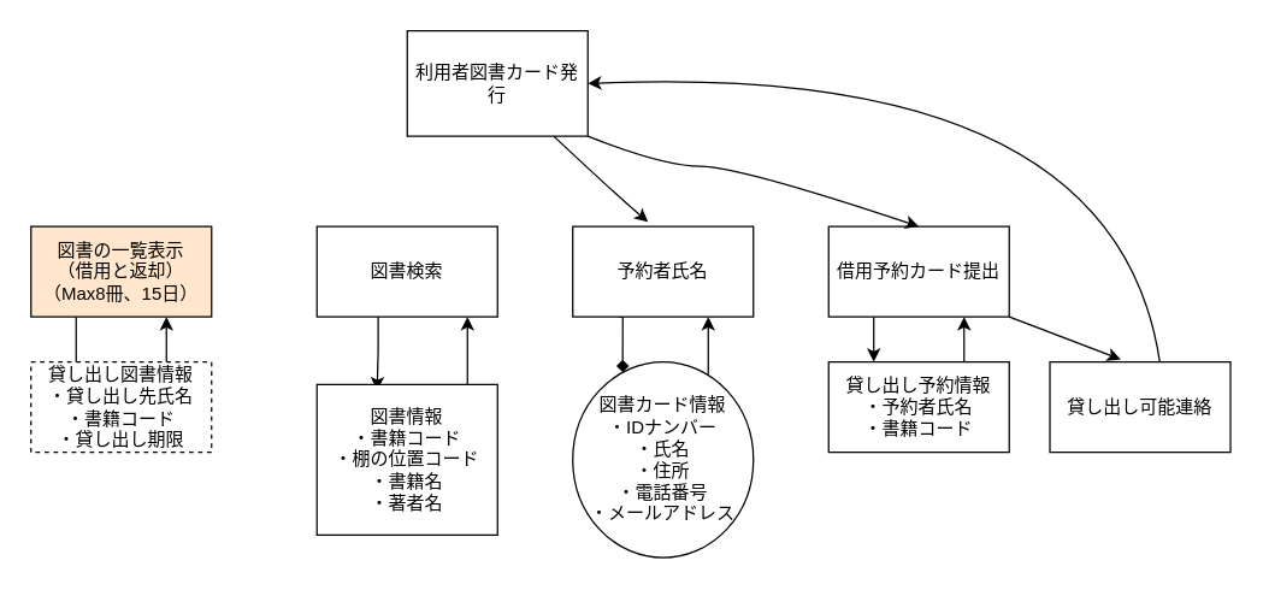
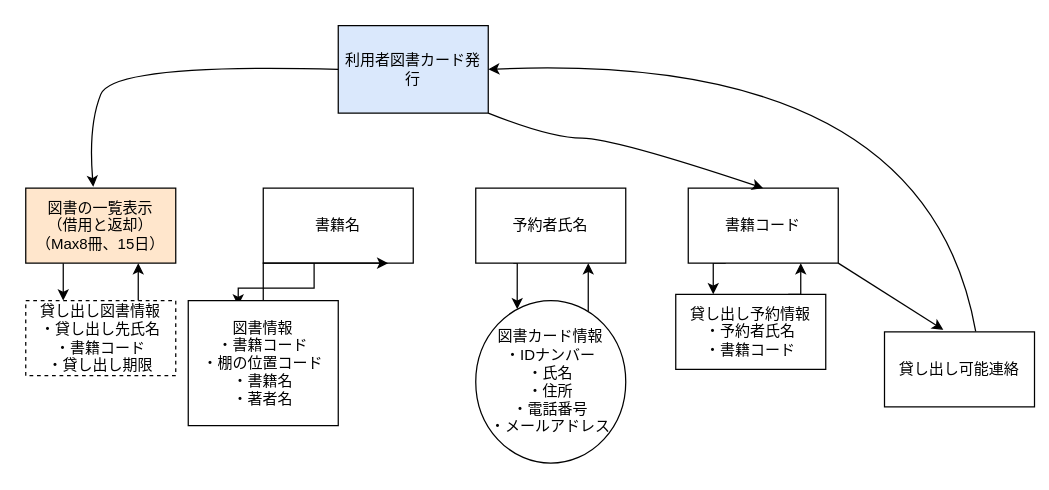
  <mxCell id="0" />
  <mxCell id="1" parent="0" />
- <mxCell id="2" value="利用者図書カード発行" style="rounded=0;whiteSpace=wrap;html=1;" vertex="1" parent="1"><mxGeometry x="270" y="20" width="120" height="70" as="geometry" /></mxCell>
- <mxCell id="3" value="" style="edgeStyle=orthogonalEdgeStyle;rounded=0;orthogonalLoop=1;jettySize=auto;html=1;endArrow=none;" edge="1" parent="1" source="4" target="6"><mxGeometry relative="1" as="geometry"><Array as="points"><mxPoint x="50" y="220" /><mxPoint x="50" y="220" /></Array></mxGeometry></mxCell>
+ <mxCell id="2" value="利用者図書カード発行" style="rounded=0;whiteSpace=wrap;html=1;fillColor=#dae8fc;" vertex="1" parent="1"><mxGeometry x="270" y="20" width="120" height="70" as="geometry" /></mxCell>
+ <mxCell id="3" value="" style="edgeStyle=orthogonalEdgeStyle;rounded=0;orthogonalLoop=1;jettySize=auto;html=1;" edge="1" parent="1" source="4" target="6"><mxGeometry relative="1" as="geometry"><Array as="points"><mxPoint x="50" y="220" /><mxPoint x="50" y="220" /></Array></mxGeometry></mxCell>
  <mxCell id="4" value="図書の一覧表示&lt;div&gt;（借用と返却）&lt;/div&gt;&lt;div&gt;（Max8冊、15日）&lt;/div&gt;" style="whiteSpace=wrap;html=1;fillColor=#ffe6cc;" vertex="1" parent="1"><mxGeometry x="20" y="150" width="120" height="60" as="geometry" /></mxCell>
  <mxCell id="5" style="edgeStyle=orthogonalEdgeStyle;rounded=0;orthogonalLoop=1;jettySize=auto;html=1;" edge="1" parent="1" source="6"><mxGeometry relative="1" as="geometry"><mxPoint x="110" y="210" as="targetPoint" /><Array as="points"><mxPoint x="110" y="210" /></Array></mxGeometry></mxCell>
  <mxCell id="6" value="貸し出し図書情報&lt;div&gt;・貸し出し先氏名&lt;/div&gt;&lt;div&gt;・書籍コード&lt;/div&gt;&lt;div&gt;・貸し出し期限&lt;/div&gt;" style="whiteSpace=wrap;html=1;dashed=1;" vertex="1" parent="1"><mxGeometry x="20" y="240" width="120" height="60" as="geometry" /></mxCell>
  <mxCell id="7" style="edgeStyle=orthogonalEdgeStyle;rounded=0;orthogonalLoop=1;jettySize=auto;html=1;entryX=0.333;entryY=0.04;entryDx=0;entryDy=0;entryPerimeter=0;exitX=0.339;exitY=0.939;exitDx=0;exitDy=0;exitPerimeter=0;" edge="1" parent="1" source="8" target="10"><mxGeometry relative="1" as="geometry"><mxPoint x="240" y="250" as="targetPoint" /><Array as="points" /></mxGeometry></mxCell>
- <mxCell id="8" value="図書検索" style="whiteSpace=wrap;html=1;" vertex="1" parent="1"><mxGeometry x="210" y="150" width="120" height="60" as="geometry" /></mxCell>
+ <mxCell id="8" value="書籍名" style="whiteSpace=wrap;html=1;" vertex="1" parent="1"><mxGeometry x="210" y="150" width="120" height="60" as="geometry" /></mxCell>
  <mxCell id="9" style="edgeStyle=orthogonalEdgeStyle;rounded=0;orthogonalLoop=1;jettySize=auto;html=1;" edge="1" parent="1" source="10"><mxGeometry relative="1" as="geometry"><mxPoint x="310" y="210" as="targetPoint" /><Array as="points"><mxPoint x="310" y="210" /></Array></mxGeometry></mxCell>
- <mxCell id="10" value="図書情報&lt;div&gt;・書籍コード&lt;/div&gt;&lt;div&gt;・棚の位置コード&lt;/div&gt;&lt;div&gt;・書籍名&lt;/div&gt;&lt;div&gt;・著者名&lt;/div&gt;" style="whiteSpace=wrap;html=1;" vertex="1" parent="1"><mxGeometry x="210" y="255" width="120" height="100" as="geometry" /></mxCell>
- <mxCell id="12" style="edgeStyle=orthogonalEdgeStyle;rounded=0;orthogonalLoop=1;jettySize=auto;html=1;entryX=0.25;entryY=0;entryDx=0;entryDy=0;exitX=0.25;exitY=1;exitDx=0;exitDy=0;endArrow=diamond;" edge="1" parent="1" source="13" target="15"><mxGeometry relative="1" as="geometry"><Array as="points" /></mxGeometry></mxCell>
+ <mxCell id="10" value="図書情報&lt;div&gt;・書籍コード&lt;/div&gt;&lt;div&gt;・棚の位置コード&lt;/div&gt;&lt;div&gt;・書籍名&lt;/div&gt;&lt;div&gt;・著者名&lt;/div&gt;" style="whiteSpace=wrap;html=1;" vertex="1" parent="1"><mxGeometry x="150" y="240" width="120" height="100" as="geometry" /></mxCell>
+ <mxCell id="11" value="" style="curved=1;endArrow=classic;html=1;rounded=0;entryX=0.45;entryY=-0.017;entryDx=0;entryDy=0;entryPerimeter=0;exitX=0;exitY=0.5;exitDx=0;exitDy=0;" edge="1" parent="1" source="2" target="4"><mxGeometry width="50" height="50" relative="1" as="geometry"><mxPoint x="110" y="280" as="sourcePoint" /><mxPoint x="160" y="230" as="targetPoint" /><Array as="points"><mxPoint x="90" y="50" /><mxPoint x="70" y="100" /></Array></mxGeometry></mxCell>
+ <mxCell id="12" style="edgeStyle=orthogonalEdgeStyle;rounded=0;orthogonalLoop=1;jettySize=auto;html=1;entryX=0.25;entryY=0;entryDx=0;entryDy=0;exitX=0.25;exitY=1;exitDx=0;exitDy=0;" edge="1" parent="1" source="13" target="15"><mxGeometry relative="1" as="geometry"><Array as="points" /></mxGeometry></mxCell>
  <mxCell id="13" value="予約者氏名" style="whiteSpace=wrap;html=1;" vertex="1" parent="1"><mxGeometry x="380" y="150" width="120" height="60" as="geometry" /></mxCell>
  <mxCell id="14" style="edgeStyle=orthogonalEdgeStyle;rounded=0;orthogonalLoop=1;jettySize=auto;html=1;" edge="1" parent="1" source="15"><mxGeometry relative="1" as="geometry"><mxPoint x="470" y="210" as="targetPoint" /><Array as="points"><mxPoint x="470" y="210" /></Array></mxGeometry></mxCell>
  <mxCell id="15" value="図書カード情報&lt;div&gt;・IDナンバー&lt;/div&gt;&lt;div&gt;・氏名&lt;/div&gt;&lt;div&gt;・住所&lt;/div&gt;&lt;div&gt;・電話番号&lt;/div&gt;&lt;div&gt;・メールアドレス&lt;/div&gt;" style="ellipse;whiteSpace=wrap;html=1;" vertex="1" parent="1"><mxGeometry x="380" y="240" width="120" height="130" as="geometry" /></mxCell>
  <mxCell id="16" style="edgeStyle=orthogonalEdgeStyle;rounded=0;orthogonalLoop=1;jettySize=auto;html=1;entryX=0.25;entryY=0;entryDx=0;entryDy=0;exitX=0.25;exitY=1;exitDx=0;exitDy=0;" edge="1" parent="1" source="17" target="19"><mxGeometry relative="1" as="geometry"><Array as="points" /></mxGeometry></mxCell>
- <mxCell id="17" value="借用予約カード提出" style="whiteSpace=wrap;html=1;" vertex="1" parent="1"><mxGeometry x="550" y="150" width="120" height="60" as="geometry" /></mxCell>
+ <mxCell id="17" value="書籍コード" style="whiteSpace=wrap;html=1;" vertex="1" parent="1"><mxGeometry x="550" y="150" width="120" height="60" as="geometry" /></mxCell>
  <mxCell id="18" style="edgeStyle=orthogonalEdgeStyle;rounded=0;orthogonalLoop=1;jettySize=auto;html=1;exitX=0.75;exitY=0;exitDx=0;exitDy=0;" edge="1" parent="1" source="19"><mxGeometry relative="1" as="geometry"><mxPoint x="640" y="210" as="targetPoint" /><Array as="points"><mxPoint x="640" y="230" /><mxPoint x="640" y="230" /></Array></mxGeometry></mxCell>
- <mxCell id="19" value="貸し出し予約情報&lt;div&gt;・予約者氏名&lt;/div&gt;&lt;div&gt;・書籍コード&lt;/div&gt;" style="whiteSpace=wrap;html=1;" vertex="1" parent="1"><mxGeometry x="550" y="240" width="120" height="60" as="geometry" /></mxCell>
- <mxCell id="20" value="貸し出し可能連絡" style="whiteSpace=wrap;html=1;" vertex="1" parent="1"><mxGeometry x="697" y="240" width="120" height="60" as="geometry" /></mxCell>
+ <mxCell id="19" value="貸し出し予約情報&lt;div&gt;・予約者氏名&lt;/div&gt;&lt;div&gt;・書籍コード&lt;/div&gt;" style="whiteSpace=wrap;html=1;" vertex="1" parent="1"><mxGeometry x="540" y="235" width="120" height="60" as="geometry" /></mxCell>
+ <mxCell id="20" value="貸し出し可能連絡" style="whiteSpace=wrap;html=1;" vertex="1" parent="1"><mxGeometry x="707" y="265" width="120" height="60" as="geometry" /></mxCell>
  <mxCell id="21" value="" style="endArrow=classic;html=1;rounded=0;exitX=1;exitY=1;exitDx=0;exitDy=0;entryX=0.392;entryY=-0.028;entryDx=0;entryDy=0;entryPerimeter=0;" edge="1" parent="1" source="17" target="20"><mxGeometry width="50" height="50" relative="1" as="geometry"><mxPoint x="680" y="270" as="sourcePoint" /><mxPoint x="730" y="220" as="targetPoint" /></mxGeometry></mxCell>
- <mxCell id="22" value="" style="curved=1;endArrow=classic;html=1;rounded=0;entryX=0.417;entryY=-0.05;entryDx=0;entryDy=0;entryPerimeter=0;" edge="1" parent="1" source="2" target="13"><mxGeometry width="50" height="50" relative="1" as="geometry"><mxPoint x="380" y="240" as="sourcePoint" /><mxPoint x="430" y="190" as="targetPoint" /><Array as="points"><mxPoint x="410" y="130" /></Array></mxGeometry></mxCell>
  <mxCell id="23" value="" style="curved=1;endArrow=classic;html=1;rounded=0;entryX=0.5;entryY=0;entryDx=0;entryDy=0;exitX=1;exitY=1;exitDx=0;exitDy=0;" edge="1" parent="1" source="2" target="17"><mxGeometry width="50" height="50" relative="1" as="geometry"><mxPoint x="430" y="240" as="sourcePoint" /><mxPoint x="480" y="190" as="targetPoint" /><Array as="points"><mxPoint x="440" y="110" /><mxPoint x="490" y="110" /></Array></mxGeometry></mxCell>
  <mxCell id="24" value="" style="curved=1;endArrow=classic;html=1;rounded=0;exitX=0.608;exitY=-0.006;exitDx=0;exitDy=0;exitPerimeter=0;entryX=1;entryY=0.5;entryDx=0;entryDy=0;" edge="1" parent="1" source="20" target="2"><mxGeometry width="50" height="50" relative="1" as="geometry"><mxPoint x="700" y="240" as="sourcePoint" /><mxPoint x="650" y="40" as="targetPoint" /><Array as="points"><mxPoint x="740" y="40" /></Array></mxGeometry></mxCell>
